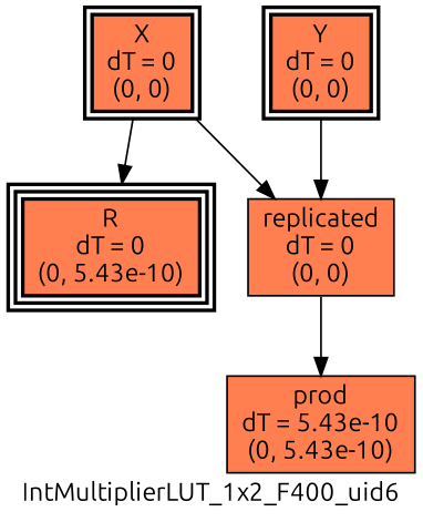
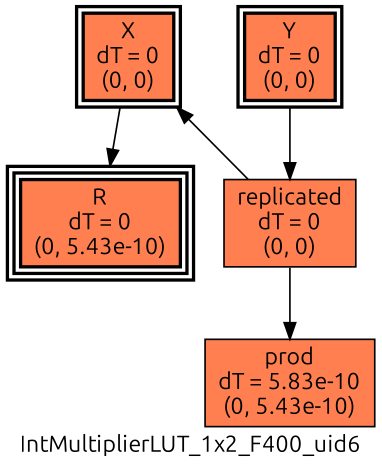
  digraph {
    fontname=Ubuntu
    label=IntMultiplierLUT_1x2_F400_uid6
    labeljust=right
    labelloc=bottom
    nodesep=0.25
    ranksep=0.5
    node [color=black fillcolor=coral fontname=Ubuntu peripheries=2 shape=box style="bold, filled"]
    edge [arrowhead=normal arrowsize=1.0 arrowtail=normal color=black dir=forward fontname=Ubuntu]
    n1 [label="X\ndT = 0\n(0, 0)"]
    n2 [label="Y\ndT = 0\n(0, 0)"]
    n3 [label="R\ndT = 0\n(0, 5.43e-10)" peripheries=3]
    n4 [label="replicated\ndT = 0\n(0, 0)" peripheries=1 style=filled]
-   n5 [label="prod\ndT = 5.43e-10\n(0, 5.43e-10)" peripheries=1 style=filled]
+   n5 [label="prod\ndT = 5.83e-10\n(0, 5.43e-10)" peripheries=1 style=filled]
    subgraph sub_1 {
      rank=same
      n1
      n2
    }
    subgraph sub_2 {
      rank=same
      n3
    }
    n1 -> n3
-   n1 -> n4
+   n4 -> n1
    n2 -> n4
    n4 -> n5
  }
